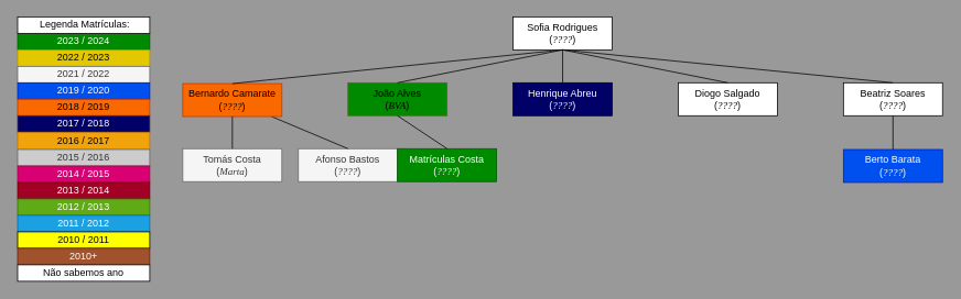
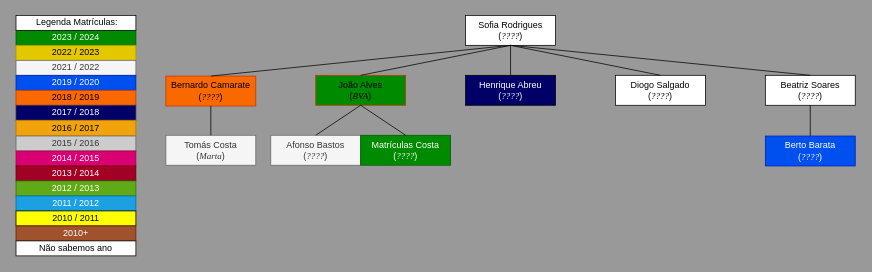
  <mxCell id="0" />
  <mxCell id="1" parent="0" />
  <mxCell id="2" value="2023 / 2024" style="rounded=0;whiteSpace=wrap;html=1;fillColor=#008a00;fontColor=#ffffff;strokeColor=#005700;" parent="1" vertex="1"><mxGeometry x="20" y="40" width="160" height="20" as="geometry" /></mxCell>
  <mxCell id="3" value="2022 / 2023" style="rounded=0;whiteSpace=wrap;html=1;fillColor=#e3c800;fontColor=#000000;strokeColor=#B09500;" parent="1" vertex="1"><mxGeometry x="20" y="60" width="160" height="20" as="geometry" /></mxCell>
  <mxCell id="4" value="2021 / 2022" style="rounded=0;whiteSpace=wrap;html=1;fillColor=#f5f5f5;fontColor=#333333;strokeColor=#666666;" parent="1" vertex="1"><mxGeometry x="20" y="80" width="160" height="20" as="geometry" /></mxCell>
  <mxCell id="5" value="2019 / 2020" style="rounded=0;whiteSpace=wrap;html=1;fillColor=#0050ef;fontColor=#ffffff;strokeColor=#001DBC;" parent="1" vertex="1"><mxGeometry x="20" y="100" width="160" height="20" as="geometry" /></mxCell>
  <mxCell id="6" value="2018 / 2019" style="rounded=0;whiteSpace=wrap;html=1;fillColor=#fa6800;fontColor=#000000;strokeColor=#C73500;" parent="1" vertex="1"><mxGeometry x="20" y="120" width="160" height="20" as="geometry" /></mxCell>
  <mxCell id="7" value="&amp;nbsp;Legenda Matrículas:" style="rounded=0;whiteSpace=wrap;html=1;" parent="1" vertex="1"><mxGeometry x="20" y="20" width="160" height="20" as="geometry" /></mxCell>
  <mxCell id="8" value="2017 / 2018" style="rounded=0;whiteSpace=wrap;html=1;fillColor=#000066;fontColor=#ffffff;strokeColor=#432D57;" parent="1" vertex="1"><mxGeometry x="20" y="140" width="160" height="20" as="geometry" /></mxCell>
  <mxCell id="9" value="2016 / 2017" style="rounded=0;whiteSpace=wrap;html=1;fillColor=#f0a30a;fontColor=#000000;strokeColor=#BD7000;" parent="1" vertex="1"><mxGeometry x="20" y="160" width="160" height="21" as="geometry" /></mxCell>
  <mxCell id="10" value="2015 / 2016" style="rounded=0;whiteSpace=wrap;html=1;fillColor=#CCCCCC;strokeColor=#666666;fontColor=#333333;" parent="1" vertex="1"><mxGeometry x="20" y="181" width="160" height="20" as="geometry" /></mxCell>
  <mxCell id="11" value="2014 / 2015" style="rounded=0;whiteSpace=wrap;html=1;fillColor=#d80073;fontColor=#ffffff;strokeColor=#A50040;" parent="1" vertex="1"><mxGeometry x="20" y="201" width="160" height="20" as="geometry" /></mxCell>
  <mxCell id="12" value="2013 / 2014" style="rounded=0;whiteSpace=wrap;html=1;fillColor=#a20025;fontColor=#ffffff;strokeColor=#6F0000;" parent="1" vertex="1"><mxGeometry x="20" y="221" width="160" height="20" as="geometry" /></mxCell>
  <mxCell id="13" value="2012&lt;span style=&quot;background-color: initial;&quot;&gt;&amp;nbsp;/ 2013&lt;/span&gt;" style="rounded=0;whiteSpace=wrap;html=1;fillColor=#60a917;fontColor=#ffffff;strokeColor=#2D7600;" parent="1" vertex="1"><mxGeometry x="20" y="241" width="160" height="20" as="geometry" /></mxCell>
  <mxCell id="14" value="2011&lt;span style=&quot;background-color: initial;&quot;&gt;&amp;nbsp;/ 2012&lt;/span&gt;" style="rounded=0;whiteSpace=wrap;html=1;fillColor=#1ba1e2;fontColor=#ffffff;strokeColor=#006EAF;" parent="1" vertex="1"><mxGeometry x="20" y="261" width="160" height="20" as="geometry" /></mxCell>
  <mxCell id="15" value="2010&lt;span style=&quot;background-color: initial;&quot;&gt;&amp;nbsp;/ 2011&lt;/span&gt;" style="rounded=0;whiteSpace=wrap;html=1;fillColor=#FFFF00;fontColor=#000000;" parent="1" vertex="1"><mxGeometry x="20" y="281" width="160" height="20" as="geometry" /></mxCell>
  <mxCell id="16" value="2010+" style="rounded=0;whiteSpace=wrap;html=1;fillColor=#a0522d;strokeColor=#6D1F00;fontColor=#ffffff;" parent="1" vertex="1"><mxGeometry x="20" y="301" width="160" height="20" as="geometry" /></mxCell>
  <mxCell id="17" value="Não sabemos ano" style="rounded=0;whiteSpace=wrap;html=1;" parent="1" vertex="1"><mxGeometry x="20" y="321" width="160" height="20" as="geometry" /></mxCell>
  <mxCell id="18" value="&lt;div&gt;&lt;span style=&quot;background-color: initial;&quot;&gt;Sofia Rodrigues&lt;/span&gt;&lt;/div&gt;&lt;div&gt;&lt;span style=&quot;background-color: initial;&quot;&gt;(&lt;/span&gt;&lt;i style=&quot;background-color: initial;&quot;&gt;&lt;font face=&quot;Times New Roman&quot;&gt;????&lt;/font&gt;&lt;/i&gt;&lt;span style=&quot;background-color: initial;&quot;&gt;)&lt;/span&gt;&lt;/div&gt;" style="rounded=0;whiteSpace=wrap;html=1;" parent="1" vertex="1"><mxGeometry x="620" y="20" width="120" height="40" as="geometry" /></mxCell>
  <mxCell id="19" value="&lt;div&gt;&lt;span style=&quot;background-color: initial;&quot;&gt;João Alves&lt;/span&gt;&lt;/div&gt;&lt;div&gt;&lt;span style=&quot;background-color: initial;&quot;&gt;(&lt;font face=&quot;Times New Roman&quot;&gt;&lt;i&gt;BVA&lt;/i&gt;&lt;/font&gt;&lt;/span&gt;&lt;span style=&quot;background-color: initial;&quot;&gt;)&lt;/span&gt;&lt;/div&gt;" style="rounded=0;whiteSpace=wrap;html=1;fillColor=#008a00;fontColor=#000000;strokeColor=#C73500;" parent="1" vertex="1"><mxGeometry x="420" y="100" width="120" height="40" as="geometry" /></mxCell>
  <mxCell id="20" value="&lt;div&gt;&lt;span style=&quot;background-color: initial;&quot;&gt;Afonso Bastos&lt;/span&gt;&lt;/div&gt;&lt;div&gt;&lt;span style=&quot;background-color: initial;&quot;&gt;(&lt;/span&gt;&lt;i style=&quot;background-color: initial;&quot;&gt;&lt;font face=&quot;Times New Roman&quot;&gt;????&lt;/font&gt;&lt;/i&gt;&lt;span style=&quot;background-color: initial;&quot;&gt;)&lt;/span&gt;&lt;/div&gt;" style="rounded=0;whiteSpace=wrap;html=1;fillColor=#f5f5f5;fontColor=#333333;strokeColor=#666666;" parent="1" vertex="1"><mxGeometry x="360" y="180" width="120" height="40" as="geometry" /></mxCell>
  <mxCell id="21" value="&lt;div&gt;&lt;span style=&quot;background-color: initial;&quot;&gt;Matrículas Costa&lt;/span&gt;&lt;/div&gt;&lt;div&gt;&lt;span style=&quot;background-color: initial;&quot;&gt;(&lt;/span&gt;&lt;i style=&quot;background-color: initial;&quot;&gt;&lt;font face=&quot;Times New Roman&quot;&gt;????&lt;/font&gt;&lt;/i&gt;&lt;span style=&quot;background-color: initial;&quot;&gt;)&lt;/span&gt;&lt;/div&gt;" style="rounded=0;whiteSpace=wrap;html=1;fillColor=#008a00;fontColor=#ffffff;strokeColor=#005700;" parent="1" vertex="1"><mxGeometry x="480" y="180" width="120" height="40" as="geometry" /></mxCell>
- <mxCell id="22" value="" style="endArrow=none;html=1;exitX=0.5;exitY=0;exitDx=0;exitDy=0;" parent="1" source="20" target="33" edge="1"><mxGeometry width="50" height="50" relative="1" as="geometry"><mxPoint x="450" y="269" as="sourcePoint" /><mxPoint x="500" y="219" as="targetPoint" /></mxGeometry></mxCell>
+ <mxCell id="22" value="" style="endArrow=none;html=1;exitX=0.5;exitY=0;exitDx=0;exitDy=0;entryX=0.5;entryY=1;entryDx=0;entryDy=0;" parent="1" source="20" target="19" edge="1"><mxGeometry width="50" height="50" relative="1" as="geometry"><mxPoint x="450" y="269" as="sourcePoint" /><mxPoint x="500" y="219" as="targetPoint" /></mxGeometry></mxCell>
  <mxCell id="23" value="" style="endArrow=none;html=1;exitX=0.5;exitY=0;exitDx=0;exitDy=0;entryX=0.5;entryY=1;entryDx=0;entryDy=0;" parent="1" source="21" target="19" edge="1"><mxGeometry width="50" height="50" relative="1" as="geometry"><mxPoint x="430" y="190" as="sourcePoint" /><mxPoint x="570" y="129" as="targetPoint" /></mxGeometry></mxCell>
  <mxCell id="24" value="" style="endArrow=none;html=1;exitX=0.5;exitY=1;exitDx=0;exitDy=0;entryX=0.5;entryY=0;entryDx=0;entryDy=0;" parent="1" source="18" target="19" edge="1"><mxGeometry width="50" height="50" relative="1" as="geometry"><mxPoint x="610" y="311" as="sourcePoint" /><mxPoint x="690" y="250" as="targetPoint" /></mxGeometry></mxCell>
  <mxCell id="25" value="&lt;div&gt;&lt;span style=&quot;background-color: initial;&quot;&gt;Beatriz Soares&lt;/span&gt;&lt;/div&gt;&lt;div&gt;&lt;span style=&quot;background-color: initial;&quot;&gt;(&lt;/span&gt;&lt;i style=&quot;background-color: initial;&quot;&gt;&lt;font face=&quot;Times New Roman&quot;&gt;????&lt;/font&gt;&lt;/i&gt;&lt;span style=&quot;background-color: initial;&quot;&gt;)&lt;/span&gt;&lt;/div&gt;" style="rounded=0;whiteSpace=wrap;html=1;" parent="1" vertex="1"><mxGeometry x="1020" y="100" width="120" height="40" as="geometry" /></mxCell>
  <mxCell id="26" value="&lt;div&gt;&lt;span style=&quot;background-color: initial;&quot;&gt;Berto Barata&lt;/span&gt;&lt;/div&gt;&lt;div&gt;&lt;span style=&quot;background-color: initial;&quot;&gt;(&lt;/span&gt;&lt;i style=&quot;background-color: initial;&quot;&gt;&lt;font face=&quot;Times New Roman&quot;&gt;????&lt;/font&gt;&lt;/i&gt;&lt;span style=&quot;background-color: initial;&quot;&gt;)&lt;/span&gt;&lt;br&gt;&lt;/div&gt;" style="rounded=0;whiteSpace=wrap;html=1;fillColor=#0050ef;fontColor=#ffffff;strokeColor=#001DBC;" parent="1" vertex="1"><mxGeometry x="1020" y="181" width="120" height="40" as="geometry" /></mxCell>
  <mxCell id="27" value="" style="endArrow=none;html=1;exitX=0.5;exitY=0;exitDx=0;exitDy=0;entryX=0.5;entryY=1;entryDx=0;entryDy=0;" parent="1" source="26" target="25" edge="1"><mxGeometry width="50" height="50" relative="1" as="geometry"><mxPoint x="830" y="271" as="sourcePoint" /><mxPoint x="770" y="231" as="targetPoint" /></mxGeometry></mxCell>
  <mxCell id="28" value="&lt;div&gt;&lt;span style=&quot;background-color: initial;&quot;&gt;Henrique Abreu&lt;/span&gt;&lt;/div&gt;&lt;div&gt;&lt;span style=&quot;background-color: initial;&quot;&gt;(&lt;font face=&quot;Times New Roman&quot;&gt;&lt;i&gt;????&lt;/i&gt;&lt;/font&gt;&lt;/span&gt;&lt;span style=&quot;background-color: initial;&quot;&gt;)&lt;/span&gt;&lt;/div&gt;" style="rounded=0;whiteSpace=wrap;html=1;fillColor=#000066;fontColor=#FFFFFF;" vertex="1" parent="1"><mxGeometry x="620" y="100" width="120" height="40" as="geometry" /></mxCell>
  <mxCell id="29" value="" style="endArrow=none;html=1;exitX=0.5;exitY=1;exitDx=0;exitDy=0;entryX=0.5;entryY=0;entryDx=0;entryDy=0;" edge="1" parent="1" source="18" target="28"><mxGeometry width="50" height="50" relative="1" as="geometry"><mxPoint x="650" y="70" as="sourcePoint" /><mxPoint x="510" y="110" as="targetPoint" /></mxGeometry></mxCell>
  <mxCell id="30" value="&lt;div&gt;Diogo Salgado&lt;/div&gt;&lt;div&gt;&lt;span style=&quot;background-color: initial;&quot;&gt;(&lt;font face=&quot;Times New Roman&quot;&gt;&lt;i&gt;????&lt;/i&gt;&lt;/font&gt;&lt;/span&gt;&lt;span style=&quot;background-color: initial;&quot;&gt;)&lt;/span&gt;&lt;/div&gt;" style="rounded=0;whiteSpace=wrap;html=1;" vertex="1" parent="1"><mxGeometry x="820" y="100" width="120" height="40" as="geometry" /></mxCell>
  <mxCell id="31" value="" style="endArrow=none;html=1;exitX=0.5;exitY=1;exitDx=0;exitDy=0;entryX=0.5;entryY=0;entryDx=0;entryDy=0;" edge="1" parent="1" source="18" target="30"><mxGeometry width="50" height="50" relative="1" as="geometry"><mxPoint x="650" y="70" as="sourcePoint" /><mxPoint x="710" y="110" as="targetPoint" /></mxGeometry></mxCell>
  <mxCell id="32" value="" style="endArrow=none;html=1;exitX=0.5;exitY=1;exitDx=0;exitDy=0;entryX=0.5;entryY=0;entryDx=0;entryDy=0;" edge="1" parent="1" source="18" target="25"><mxGeometry width="50" height="50" relative="1" as="geometry"><mxPoint x="650" y="70" as="sourcePoint" /><mxPoint x="870" y="110" as="targetPoint" /></mxGeometry></mxCell>
  <mxCell id="33" value="&lt;div&gt;&lt;span style=&quot;background-color: initial;&quot;&gt;Bernardo Camarate&lt;/span&gt;&lt;/div&gt;&lt;div&gt;&lt;span style=&quot;background-color: initial;&quot;&gt;(&lt;font face=&quot;Times New Roman&quot;&gt;&lt;i&gt;????&lt;/i&gt;&lt;/font&gt;&lt;/span&gt;&lt;span style=&quot;background-color: initial;&quot;&gt;)&lt;/span&gt;&lt;/div&gt;" style="rounded=0;whiteSpace=wrap;html=1;fillColor=#fa6800;fontColor=#000000;strokeColor=#C73500;" vertex="1" parent="1"><mxGeometry x="220" y="101" width="120" height="40" as="geometry" /></mxCell>
  <mxCell id="34" value="" style="endArrow=none;html=1;exitX=0.5;exitY=0;exitDx=0;exitDy=0;entryX=0.5;entryY=1;entryDx=0;entryDy=0;" edge="1" parent="1" source="33" target="18"><mxGeometry width="50" height="50" relative="1" as="geometry"><mxPoint x="450" y="190" as="sourcePoint" /><mxPoint x="680" y="260" as="targetPoint" /></mxGeometry></mxCell>
  <mxCell id="35" value="&lt;div&gt;&lt;span style=&quot;background-color: initial;&quot;&gt;Tomás Costa&lt;/span&gt;&lt;/div&gt;&lt;div&gt;&lt;span style=&quot;background-color: initial;&quot;&gt;(&lt;font face=&quot;Times New Roman&quot;&gt;&lt;i&gt;Marta&lt;/i&gt;&lt;/font&gt;&lt;/span&gt;&lt;span style=&quot;background-color: initial;&quot;&gt;)&lt;/span&gt;&lt;/div&gt;" style="rounded=0;whiteSpace=wrap;html=1;fillColor=#f5f5f5;fontColor=#333333;strokeColor=#666666;" vertex="1" parent="1"><mxGeometry x="220" y="180" width="120" height="40" as="geometry" /></mxCell>
  <mxCell id="36" value="" style="endArrow=none;html=1;exitX=0.5;exitY=0;exitDx=0;exitDy=0;entryX=0.5;entryY=1;entryDx=0;entryDy=0;" edge="1" parent="1" source="35" target="33"><mxGeometry width="50" height="50" relative="1" as="geometry"><mxPoint x="430" y="190" as="sourcePoint" /><mxPoint x="490" y="150" as="targetPoint" /></mxGeometry></mxCell>
